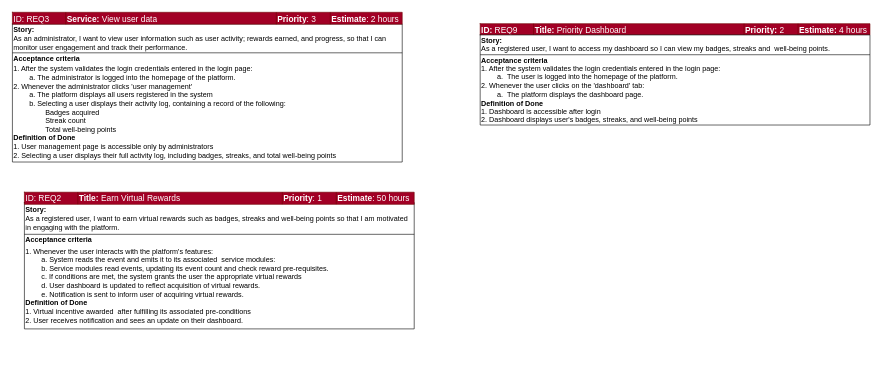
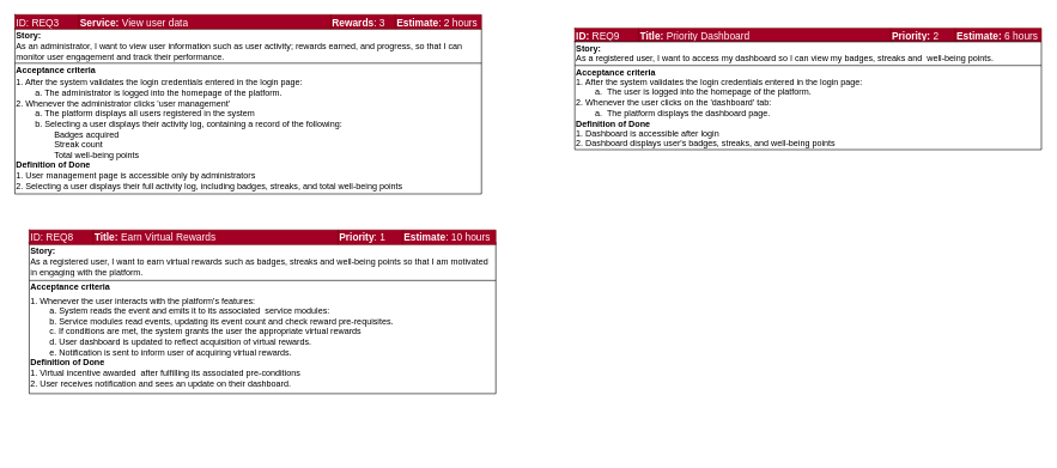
  <mxCell id="0" />
  <mxCell id="1" parent="0" />
  <mxCell id="2" value="" style="group" vertex="1" connectable="0" parent="1"><mxGeometry x="20" y="20" width="650" height="250" as="geometry" /></mxCell>
  <mxCell id="3" value="" style="group;fontFamily=Arial;" vertex="1" connectable="0" parent="2"><mxGeometry width="650" height="250" as="geometry" /></mxCell>
  <mxCell id="4" value="" style="shape=table;startSize=0;container=1;collapsible=0;childLayout=tableLayout;fontFamily=Arial;" vertex="1" parent="3"><mxGeometry y="19.566" width="650" height="230.118" as="geometry" /></mxCell>
  <mxCell id="5" value="" style="shape=tableRow;horizontal=0;startSize=0;swimlaneHead=0;swimlaneBody=0;strokeColor=inherit;top=0;left=0;bottom=0;right=0;collapsible=0;dropTarget=0;fillColor=none;points=[[0,0.5],[1,0.5]];portConstraint=eastwest;fontFamily=Arial;" vertex="1" parent="4"><mxGeometry width="650" height="48" as="geometry" /></mxCell>
  <mxCell id="6" value="&lt;div&gt;&lt;b&gt;Story:&lt;/b&gt;&lt;br&gt;As an administrator, I want to view user information such as user activity; rewards earned, and progress, so that I can monitor user engagement and track their performance.&amp;nbsp;&amp;nbsp;&lt;/div&gt;" style="shape=partialRectangle;html=1;whiteSpace=wrap;connectable=0;strokeColor=inherit;overflow=hidden;fillColor=none;top=0;left=0;bottom=0;right=0;pointerEvents=1;align=left;fontFamily=Arial;" vertex="1" parent="5"><mxGeometry width="650" height="48" as="geometry"><mxRectangle width="650" height="48" as="alternateBounds" /></mxGeometry></mxCell>
  <mxCell id="7" value="" style="shape=tableRow;horizontal=0;startSize=0;swimlaneHead=0;swimlaneBody=0;strokeColor=inherit;top=0;left=0;bottom=0;right=0;collapsible=0;dropTarget=0;fillColor=none;points=[[0,0.5],[1,0.5]];portConstraint=eastwest;fontFamily=Arial;" vertex="1" parent="4"><mxGeometry y="48" width="650" height="182" as="geometry" /></mxCell>
  <mxCell id="8" value="&lt;div style=&quot;&quot;&gt;&lt;br&gt;&lt;/div&gt;" style="shape=partialRectangle;html=1;whiteSpace=wrap;connectable=0;strokeColor=inherit;overflow=hidden;fillColor=none;top=0;left=0;bottom=0;right=0;pointerEvents=1;align=left;fontFamily=Arial;" vertex="1" parent="7"><mxGeometry width="650" height="182" as="geometry"><mxRectangle width="650" height="182" as="alternateBounds" /></mxGeometry></mxCell>
  <mxCell id="9" value="&lt;b&gt;Acceptance criteria&lt;/b&gt;" style="text;html=1;align=left;verticalAlign=middle;whiteSpace=wrap;rounded=0;fontFamily=Arial;" vertex="1" parent="3"><mxGeometry y="67.304" width="120" height="22.059" as="geometry" /></mxCell>
  <mxCell id="10" value="1. After the system validates the login credentials entered in the login page:&lt;br&gt;&#09;&lt;span style=&quot;white-space: pre;&quot;&gt;&#09;&lt;/span&gt;a.  The administrator is logged into the homepage of the platform.&lt;div&gt;&lt;div&gt;2. Whenever the administrator clicks 'user management'&lt;br&gt;&lt;span style=&quot;white-space: pre;&quot;&gt;&#09;&lt;/span&gt;a.  The platform displays all users registered in the system&lt;br&gt;&lt;span style=&quot;white-space: pre;&quot;&gt;&#09;&lt;/span&gt;b. Selecting a user displays their activity log, containing a record of the following:&lt;br&gt;&lt;span style=&quot;white-space: pre;&quot;&gt;&#09;&lt;/span&gt;&lt;span style=&quot;white-space: pre;&quot;&gt;&#09;&lt;/span&gt;Badges acquired&lt;br&gt;&lt;span style=&quot;white-space: pre;&quot;&gt;&#09;&lt;/span&gt;&lt;span style=&quot;white-space: pre;&quot;&gt;&#09;&lt;/span&gt;Streak count&lt;br&gt;&lt;span style=&quot;white-space: pre;&quot;&gt;&#09;&lt;/span&gt;&lt;span style=&quot;white-space: pre;&quot;&gt;&#09;&lt;/span&gt;Total well-being points&lt;br&gt;&lt;b&gt;Definition of Done&lt;/b&gt;&lt;br&gt;1. User management page  is accessible only by administrators&lt;br&gt;2. Selecting a user displays their full activity log, including badges, streaks, and total well-being points&lt;/div&gt;&lt;/div&gt;" style="text;whiteSpace=wrap;html=1;" vertex="1" parent="3"><mxGeometry y="80.885" width="560" height="176.471" as="geometry" /></mxCell>
  <mxCell id="11" value="" style="shape=table;startSize=0;container=1;collapsible=0;childLayout=tableLayout;fillColor=#a20025;strokeColor=#6F0000;fontColor=#ffffff;fontFamily=Arial;" vertex="1" parent="2"><mxGeometry width="650" height="19.831" as="geometry" /></mxCell>
  <mxCell id="12" value="" style="shape=tableRow;horizontal=0;startSize=0;swimlaneHead=0;swimlaneBody=0;strokeColor=inherit;top=0;left=0;bottom=0;right=0;collapsible=0;dropTarget=0;fillColor=none;points=[[0,0.5],[1,0.5]];portConstraint=eastwest;fontFamily=Arial;" vertex="1" parent="11"><mxGeometry width="650" height="20" as="geometry" /></mxCell>
  <mxCell id="13" value="ID: REQ3" style="shape=partialRectangle;html=1;whiteSpace=wrap;connectable=0;strokeColor=inherit;overflow=hidden;fillColor=none;top=0;left=0;bottom=0;right=0;pointerEvents=1;fontColor=#FFFFFF;align=left;fontSize=14;fontFamily=Arial;" vertex="1" parent="12"><mxGeometry width="89" height="20" as="geometry"><mxRectangle width="89" height="20" as="alternateBounds" /></mxGeometry></mxCell>
  <mxCell id="14" value="&lt;b&gt;Service:&lt;/b&gt;&amp;nbsp;View user data" style="shape=partialRectangle;html=1;whiteSpace=wrap;connectable=0;strokeColor=inherit;overflow=hidden;fillColor=none;top=0;left=0;bottom=0;right=0;pointerEvents=1;fontColor=#FFFFFF;align=left;fontSize=14;fontFamily=Arial;" vertex="1" parent="12"><mxGeometry x="89" width="351" height="20" as="geometry"><mxRectangle width="351" height="20" as="alternateBounds" /></mxGeometry></mxCell>
- <mxCell id="15" value="&lt;font&gt;&lt;b&gt;Priority&lt;/b&gt;: 3&lt;/font&gt;" style="shape=partialRectangle;html=1;whiteSpace=wrap;connectable=0;strokeColor=inherit;overflow=hidden;fillColor=none;top=0;left=0;bottom=0;right=0;pointerEvents=1;fontColor=#FFFFFF;align=left;fontSize=14;fontFamily=Arial;" vertex="1" parent="12"><mxGeometry x="440" width="90" height="20" as="geometry"><mxRectangle width="90" height="20" as="alternateBounds" /></mxGeometry></mxCell>
+ <mxCell id="15" value="&lt;font&gt;&lt;b&gt;Rewards&lt;/b&gt;: 3&lt;/font&gt;" style="shape=partialRectangle;html=1;whiteSpace=wrap;connectable=0;strokeColor=inherit;overflow=hidden;fillColor=none;top=0;left=0;bottom=0;right=0;pointerEvents=1;fontColor=#FFFFFF;align=left;fontSize=14;fontFamily=Arial;" vertex="1" parent="12"><mxGeometry x="440" width="90" height="20" as="geometry"><mxRectangle width="90" height="20" as="alternateBounds" /></mxGeometry></mxCell>
  <mxCell id="16" value="&lt;font style=&quot;font-size: 14px;&quot;&gt;&lt;b&gt;Estimate&lt;/b&gt;: 2 hours&lt;/font&gt;" style="shape=partialRectangle;html=1;whiteSpace=wrap;connectable=0;strokeColor=inherit;overflow=hidden;fillColor=none;top=0;left=0;bottom=0;right=0;pointerEvents=1;fontColor=#FFFFFF;align=left;fontFamily=Arial;" vertex="1" parent="12"><mxGeometry x="530" width="120" height="20" as="geometry"><mxRectangle width="120" height="20" as="alternateBounds" /></mxGeometry></mxCell>
  <mxCell id="17" value="" style="group" vertex="1" connectable="0" parent="1"><mxGeometry x="800" y="39" width="650" height="201" as="geometry" /></mxCell>
  <mxCell id="18" value="" style="shape=table;startSize=0;container=1;collapsible=0;childLayout=tableLayout;fillColor=#a20025;strokeColor=#6F0000;fontColor=#ffffff;fontFamily=Arial;" parent="17" vertex="1"><mxGeometry width="650" height="18.77" as="geometry" /></mxCell>
  <mxCell id="19" value="" style="shape=tableRow;horizontal=0;startSize=0;swimlaneHead=0;swimlaneBody=0;strokeColor=inherit;top=0;left=0;bottom=0;right=0;collapsible=0;dropTarget=0;fillColor=none;points=[[0,0.5],[1,0.5]];portConstraint=eastwest;fontFamily=Arial;" parent="18" vertex="1"><mxGeometry width="650" height="19" as="geometry" /></mxCell>
  <mxCell id="20" value="&lt;b&gt;ID:&lt;/b&gt; REQ9" style="shape=partialRectangle;html=1;whiteSpace=wrap;connectable=0;strokeColor=inherit;overflow=hidden;fillColor=none;top=0;left=0;bottom=0;right=0;pointerEvents=1;fontColor=#FFFFFF;align=left;fontSize=14;fontFamily=Arial;" parent="19" vertex="1"><mxGeometry width="89" height="19" as="geometry"><mxRectangle width="89" height="19" as="alternateBounds" /></mxGeometry></mxCell>
  <mxCell id="21" value="&lt;b&gt;Title:&lt;/b&gt; Priority Dashboard" style="shape=partialRectangle;html=1;whiteSpace=wrap;connectable=0;strokeColor=inherit;overflow=hidden;fillColor=none;top=0;left=0;bottom=0;right=0;pointerEvents=1;fontColor=#FFFFFF;align=left;fontSize=14;fontFamily=Arial;" parent="19" vertex="1"><mxGeometry x="89" width="351" height="19" as="geometry"><mxRectangle width="351" height="19" as="alternateBounds" /></mxGeometry></mxCell>
  <mxCell id="22" value="&lt;font&gt;&lt;b&gt;Priority:&lt;/b&gt;&amp;nbsp;2&lt;/font&gt;" style="shape=partialRectangle;html=1;whiteSpace=wrap;connectable=0;strokeColor=inherit;overflow=hidden;fillColor=none;top=0;left=0;bottom=0;right=0;pointerEvents=1;fontColor=#FFFFFF;align=left;fontSize=14;fontFamily=Arial;" parent="19" vertex="1"><mxGeometry x="440" width="90" height="19" as="geometry"><mxRectangle width="90" height="19" as="alternateBounds" /></mxGeometry></mxCell>
- <mxCell id="23" value="&lt;font style=&quot;font-size: 14px;&quot;&gt;&lt;b&gt;Estimate:&lt;/b&gt; 4 hours&lt;/font&gt;" style="shape=partialRectangle;html=1;whiteSpace=wrap;connectable=0;strokeColor=inherit;overflow=hidden;fillColor=none;top=0;left=0;bottom=0;right=0;pointerEvents=1;fontColor=#FFFFFF;align=left;fontFamily=Arial;" parent="19" vertex="1"><mxGeometry x="530" width="120" height="19" as="geometry"><mxRectangle width="120" height="19" as="alternateBounds" /></mxGeometry></mxCell>
+ <mxCell id="23" value="&lt;font style=&quot;font-size: 14px;&quot;&gt;&lt;b&gt;Estimate:&lt;/b&gt; 6 hours&lt;/font&gt;" style="shape=partialRectangle;html=1;whiteSpace=wrap;connectable=0;strokeColor=inherit;overflow=hidden;fillColor=none;top=0;left=0;bottom=0;right=0;pointerEvents=1;fontColor=#FFFFFF;align=left;fontFamily=Arial;" parent="19" vertex="1"><mxGeometry x="530" width="120" height="19" as="geometry"><mxRectangle width="120" height="19" as="alternateBounds" /></mxGeometry></mxCell>
  <mxCell id="24" value="" style="shape=table;startSize=0;container=1;collapsible=0;childLayout=tableLayout;fontFamily=Arial;" parent="17" vertex="1"><mxGeometry y="18.77" width="650" height="150.224" as="geometry" /></mxCell>
  <mxCell id="25" value="" style="shape=tableRow;horizontal=0;startSize=0;swimlaneHead=0;swimlaneBody=0;strokeColor=inherit;top=0;left=0;bottom=0;right=0;collapsible=0;dropTarget=0;fillColor=none;points=[[0,0.5],[1,0.5]];portConstraint=eastwest;fontFamily=Arial;" parent="24" vertex="1"><mxGeometry width="650" height="33" as="geometry" /></mxCell>
  <mxCell id="26" value="&lt;b&gt;Story:&lt;/b&gt;&lt;br&gt;As a registered user, I want to access my dashboard so I can view my badges, streaks and&amp;nbsp; well-being points.&amp;nbsp;&lt;div&gt;&lt;br&gt;&lt;/div&gt;" style="shape=partialRectangle;html=1;whiteSpace=wrap;connectable=0;strokeColor=inherit;overflow=hidden;fillColor=none;top=0;left=0;bottom=0;right=0;pointerEvents=1;align=left;fontFamily=Arial;" parent="25" vertex="1"><mxGeometry width="650" height="33" as="geometry"><mxRectangle width="650" height="33" as="alternateBounds" /></mxGeometry></mxCell>
  <mxCell id="27" value="" style="shape=tableRow;horizontal=0;startSize=0;swimlaneHead=0;swimlaneBody=0;strokeColor=inherit;top=0;left=0;bottom=0;right=0;collapsible=0;dropTarget=0;fillColor=none;points=[[0,0.5],[1,0.5]];portConstraint=eastwest;fontFamily=Arial;" parent="24" vertex="1"><mxGeometry y="33" width="650" height="117" as="geometry" /></mxCell>
  <mxCell id="28" value="&lt;div style=&quot;&quot;&gt;&lt;br&gt;&lt;/div&gt;" style="shape=partialRectangle;html=1;whiteSpace=wrap;connectable=0;strokeColor=inherit;overflow=hidden;fillColor=none;top=0;left=0;bottom=0;right=0;pointerEvents=1;align=left;fontFamily=Arial;" parent="27" vertex="1"><mxGeometry width="650" height="117" as="geometry"><mxRectangle width="650" height="117" as="alternateBounds" /></mxGeometry></mxCell>
  <mxCell id="29" value="&lt;b&gt;Acceptance criteria&lt;/b&gt;" style="text;html=1;align=left;verticalAlign=middle;whiteSpace=wrap;rounded=0;fontFamily=Arial;" parent="17" vertex="1"><mxGeometry y="47.857" width="120" height="28.714" as="geometry" /></mxCell>
  <mxCell id="30" value="&lt;p class=&quot;MsoListParagraph&quot;&gt;&lt;span lang=&quot;EN-US&quot;&gt;1. After the system validates the login credentials entered in the login page:&lt;br&gt;&lt;span style=&quot;white-space: pre;&quot;&gt;&#09;&lt;/span&gt;a.&amp;nbsp; The user is logged into the homepage of the platform.&amp;nbsp;&lt;br&gt;2. Whenever the user clicks on the 'dashboard' tab:&lt;br&gt;&lt;span style=&quot;white-space: pre;&quot;&gt;&#09;&lt;/span&gt;a.&amp;nbsp; The platform displays the dashboard page.&amp;nbsp;&lt;br&gt;&lt;b&gt;Definition of Done&lt;/b&gt;&lt;br&gt;1. Dashboard is accessible after login&amp;nbsp;&lt;br&gt;2. Dashboard displays user's badges, streaks, and well-being points&amp;nbsp;&lt;br&gt;&lt;br&gt;&lt;/span&gt;&lt;/p&gt;&lt;p class=&quot;MsoListParagraph&quot;&gt;&lt;/p&gt;" style="text;html=1;align=left;verticalAlign=middle;whiteSpace=wrap;rounded=0;fontFamily=Arial;" parent="17" vertex="1"><mxGeometry y="53.667" width="520" height="142.466" as="geometry" /></mxCell>
  <mxCell id="31" value="" style="group" vertex="1" connectable="0" parent="1"><mxGeometry x="40" y="320" width="715" height="310" as="geometry" /></mxCell>
  <mxCell id="32" value="" style="group;fontFamily=Arial;" vertex="1" connectable="0" parent="31"><mxGeometry width="715" height="310" as="geometry" /></mxCell>
  <mxCell id="33" value="" style="shape=table;startSize=0;container=1;collapsible=0;childLayout=tableLayout;fontFamily=Arial;" vertex="1" parent="32"><mxGeometry y="17.226" width="650" height="210.714" as="geometry" /></mxCell>
  <mxCell id="34" value="" style="shape=tableRow;horizontal=0;startSize=0;swimlaneHead=0;swimlaneBody=0;strokeColor=inherit;top=0;left=0;bottom=0;right=0;collapsible=0;dropTarget=0;fillColor=none;points=[[0,0.5],[1,0.5]];portConstraint=eastwest;fontFamily=Arial;" vertex="1" parent="33"><mxGeometry width="650" height="53" as="geometry" /></mxCell>
  <mxCell id="35" value="&lt;div&gt;&lt;font face=&quot;Arial&quot;&gt;&lt;b style=&quot;&quot;&gt;Story:&lt;/b&gt;&lt;br&gt;As a registered user, I want to earn virtual rewards such as badges, streaks and well-being points so that I am motivated in engaging with the platform.&lt;/font&gt;&lt;/div&gt;" style="shape=partialRectangle;html=1;whiteSpace=wrap;connectable=0;strokeColor=inherit;overflow=hidden;fillColor=none;top=0;left=0;bottom=0;right=0;pointerEvents=1;align=left;fontFamily=Arial;" vertex="1" parent="34"><mxGeometry width="650" height="53" as="geometry"><mxRectangle width="650" height="53" as="alternateBounds" /></mxGeometry></mxCell>
  <mxCell id="36" value="" style="shape=tableRow;horizontal=0;startSize=0;swimlaneHead=0;swimlaneBody=0;strokeColor=inherit;top=0;left=0;bottom=0;right=0;collapsible=0;dropTarget=0;fillColor=none;points=[[0,0.5],[1,0.5]];portConstraint=eastwest;fontFamily=Arial;" vertex="1" parent="33"><mxGeometry y="53" width="650" height="158" as="geometry" /></mxCell>
  <mxCell id="37" value="" style="shape=partialRectangle;html=1;whiteSpace=wrap;connectable=0;strokeColor=inherit;overflow=hidden;fillColor=none;top=0;left=0;bottom=0;right=0;pointerEvents=1;align=left;fontFamily=Arial;" vertex="1" parent="36"><mxGeometry width="650" height="158" as="geometry"><mxRectangle width="650" height="158" as="alternateBounds" /></mxGeometry></mxCell>
  <mxCell id="38" value="&lt;b&gt;Acceptance criteria&lt;/b&gt;" style="text;html=1;align=left;verticalAlign=middle;whiteSpace=wrap;rounded=0;fontFamily=Arial;" vertex="1" parent="32"><mxGeometry y="69.995" width="120" height="19.166" as="geometry" /></mxCell>
  <mxCell id="39" value="&lt;div&gt;1. Whenever the user interacts with the platform's features:&lt;br&gt;&lt;span style=&quot;background-color: transparent; color: light-dark(rgb(0, 0, 0), rgb(255, 255, 255));&quot;&gt;&lt;span style=&quot;white-space: pre;&quot;&gt;&#09;&lt;/span&gt;a.&amp;nbsp;&lt;/span&gt;&lt;span style=&quot;background-color: transparent; color: light-dark(rgb(0, 0, 0), rgb(255, 255, 255));&quot;&gt;System reads the event and emits it to its associated&amp;nbsp; service modules:&amp;nbsp;&lt;br&gt;&lt;/span&gt;&lt;span style=&quot;background-color: transparent; color: light-dark(rgb(0, 0, 0), rgb(255, 255, 255));&quot;&gt;&lt;span style=&quot;white-space: pre;&quot;&gt;&#09;&lt;/span&gt;b. Service modules read events, updating its event count and check reward pre-&lt;/span&gt;&lt;span style=&quot;background-color: transparent; color: light-dark(rgb(0, 0, 0), rgb(255, 255, 255));&quot;&gt;requisites.&amp;nbsp;&lt;br&gt;&lt;/span&gt;&lt;span style=&quot;background-color: transparent; color: light-dark(rgb(0, 0, 0), rgb(255, 255, 255));&quot;&gt;&lt;span style=&quot;white-space: pre;&quot;&gt;&#09;&lt;/span&gt;c. If conditions are met, the system grants the user the appropriate virtual rewards&lt;br&gt;&lt;/span&gt;&lt;span style=&quot;background-color: transparent; color: light-dark(rgb(0, 0, 0), rgb(255, 255, 255));&quot;&gt;&lt;span style=&quot;white-space: pre;&quot;&gt;&#09;&lt;/span&gt;d. User dashboard is updated to reflect acquisition of virtual rewards.&lt;/span&gt;&lt;/div&gt;&lt;div&gt;&lt;span style=&quot;background-color: transparent; color: light-dark(rgb(0, 0, 0), rgb(255, 255, 255));&quot;&gt;&lt;span style=&quot;white-space: pre;&quot;&gt;&#09;&lt;/span&gt;e. Notification is sent to inform user of acquiring virtual rewards.&lt;/span&gt;&lt;/div&gt;&lt;div&gt;&lt;b style=&quot;background-color: transparent; color: light-dark(rgb(0, 0, 0), rgb(255, 255, 255));&quot;&gt;Definition of Done&lt;/b&gt;&lt;/div&gt;&lt;div&gt;&lt;span style=&quot;background-color: transparent; color: light-dark(rgb(0, 0, 0), rgb(255, 255, 255));&quot;&gt;1. Virtual incentive awarded&amp;nbsp; after fulfilling its associated pre-conditions&lt;/span&gt;&lt;span style=&quot;background-color: transparent; color: light-dark(rgb(0, 0, 0), rgb(255, 255, 255));&quot;&gt;&amp;nbsp;&lt;/span&gt;&lt;/div&gt;&lt;div&gt;&lt;span style=&quot;background-color: transparent; color: light-dark(rgb(0, 0, 0), rgb(255, 255, 255));&quot;&gt;2. User receives notification and sees an update on their dashboard.&lt;/span&gt;&lt;/div&gt;&lt;p class=&quot;MsoListParagraph&quot;&gt;&lt;/p&gt;" style="text;html=1;align=left;verticalAlign=middle;whiteSpace=wrap;rounded=0;" parent="32" vertex="1"><mxGeometry y="80" width="680" height="164.1" as="geometry" /></mxCell>
  <mxCell id="40" value="" style="shape=table;startSize=0;container=1;collapsible=0;childLayout=tableLayout;fillColor=#a20025;strokeColor=#6F0000;fontColor=#ffffff;fontFamily=Arial;" vertex="1" parent="31"><mxGeometry width="650" height="20.23" as="geometry" /></mxCell>
  <mxCell id="41" value="" style="shape=tableRow;horizontal=0;startSize=0;swimlaneHead=0;swimlaneBody=0;strokeColor=inherit;top=0;left=0;bottom=0;right=0;collapsible=0;dropTarget=0;fillColor=none;points=[[0,0.5],[1,0.5]];portConstraint=eastwest;fontFamily=Arial;" vertex="1" parent="40"><mxGeometry width="650" height="20" as="geometry" /></mxCell>
- <mxCell id="42" value="ID: REQ2" style="shape=partialRectangle;html=1;whiteSpace=wrap;connectable=0;strokeColor=inherit;overflow=hidden;fillColor=none;top=0;left=0;bottom=0;right=0;pointerEvents=1;fontColor=#FFFFFF;align=left;fontSize=14;fontFamily=Arial;" vertex="1" parent="41"><mxGeometry width="89" height="20" as="geometry"><mxRectangle width="89" height="20" as="alternateBounds" /></mxGeometry></mxCell>
+ <mxCell id="42" value="ID: REQ8" style="shape=partialRectangle;html=1;whiteSpace=wrap;connectable=0;strokeColor=inherit;overflow=hidden;fillColor=none;top=0;left=0;bottom=0;right=0;pointerEvents=1;fontColor=#FFFFFF;align=left;fontSize=14;fontFamily=Arial;" vertex="1" parent="41"><mxGeometry width="89" height="20" as="geometry"><mxRectangle width="89" height="20" as="alternateBounds" /></mxGeometry></mxCell>
  <mxCell id="43" value="&lt;b&gt;Title:&lt;/b&gt;&amp;nbsp;Earn Virtual Rewards" style="shape=partialRectangle;html=1;whiteSpace=wrap;connectable=0;strokeColor=inherit;overflow=hidden;fillColor=none;top=0;left=0;bottom=0;right=0;pointerEvents=1;fontColor=#FFFFFF;align=left;fontSize=14;fontFamily=Arial;" vertex="1" parent="41"><mxGeometry x="89" width="341" height="20" as="geometry"><mxRectangle width="341" height="20" as="alternateBounds" /></mxGeometry></mxCell>
  <mxCell id="44" value="&lt;font&gt;&lt;b&gt;Priority&lt;/b&gt;: 1&lt;/font&gt;" style="shape=partialRectangle;html=1;whiteSpace=wrap;connectable=0;strokeColor=inherit;overflow=hidden;fillColor=none;top=0;left=0;bottom=0;right=0;pointerEvents=1;fontColor=#FFFFFF;align=left;fontSize=14;fontFamily=Arial;" vertex="1" parent="41"><mxGeometry x="430" width="90" height="20" as="geometry"><mxRectangle width="90" height="20" as="alternateBounds" /></mxGeometry></mxCell>
- <mxCell id="45" value="&lt;font style=&quot;font-size: 14px;&quot;&gt;&lt;b&gt;Estimate&lt;/b&gt;: 50 hours&lt;/font&gt;" style="shape=partialRectangle;html=1;whiteSpace=wrap;connectable=0;strokeColor=inherit;overflow=hidden;fillColor=none;top=0;left=0;bottom=0;right=0;pointerEvents=1;fontColor=#FFFFFF;align=left;fontFamily=Arial;" vertex="1" parent="41"><mxGeometry x="520" width="130" height="20" as="geometry"><mxRectangle width="130" height="20" as="alternateBounds" /></mxGeometry></mxCell>
+ <mxCell id="45" value="&lt;font style=&quot;font-size: 14px;&quot;&gt;&lt;b&gt;Estimate&lt;/b&gt;: 10 hours&lt;/font&gt;" style="shape=partialRectangle;html=1;whiteSpace=wrap;connectable=0;strokeColor=inherit;overflow=hidden;fillColor=none;top=0;left=0;bottom=0;right=0;pointerEvents=1;fontColor=#FFFFFF;align=left;fontFamily=Arial;" vertex="1" parent="41"><mxGeometry x="520" width="130" height="20" as="geometry"><mxRectangle width="130" height="20" as="alternateBounds" /></mxGeometry></mxCell>
